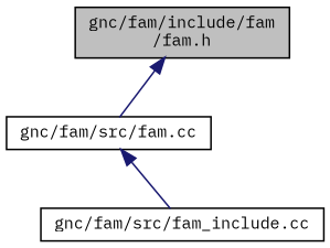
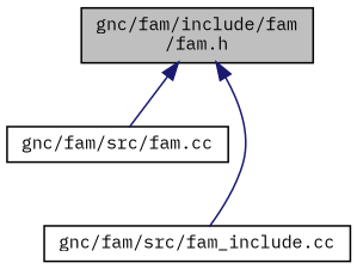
  digraph {
    fontname="IBM Plex Mono"
    node [color=black fillcolor=white fontname="IBM Plex Mono" fontsize=10 shape=record style=filled]
    edge [color=midnightblue dir=back fontname="IBM Plex Mono" fontsize=10 labelfontname=Helvetica labelfontsize=10 style=solid]
    n1 [fillcolor=grey75 fontcolor=black height=0.2 label="gnc/fam/include/fam\l/fam.h" width=0.4]
    n2 [height=0.2 label="gnc/fam/src/fam.cc" width=0.4]
    n3 [height=0.2 label="gnc/fam/src/fam_include.cc" width=0.4]
    n1 -> n2
-   n2 -> n3
+   n1 -> n3
  }
